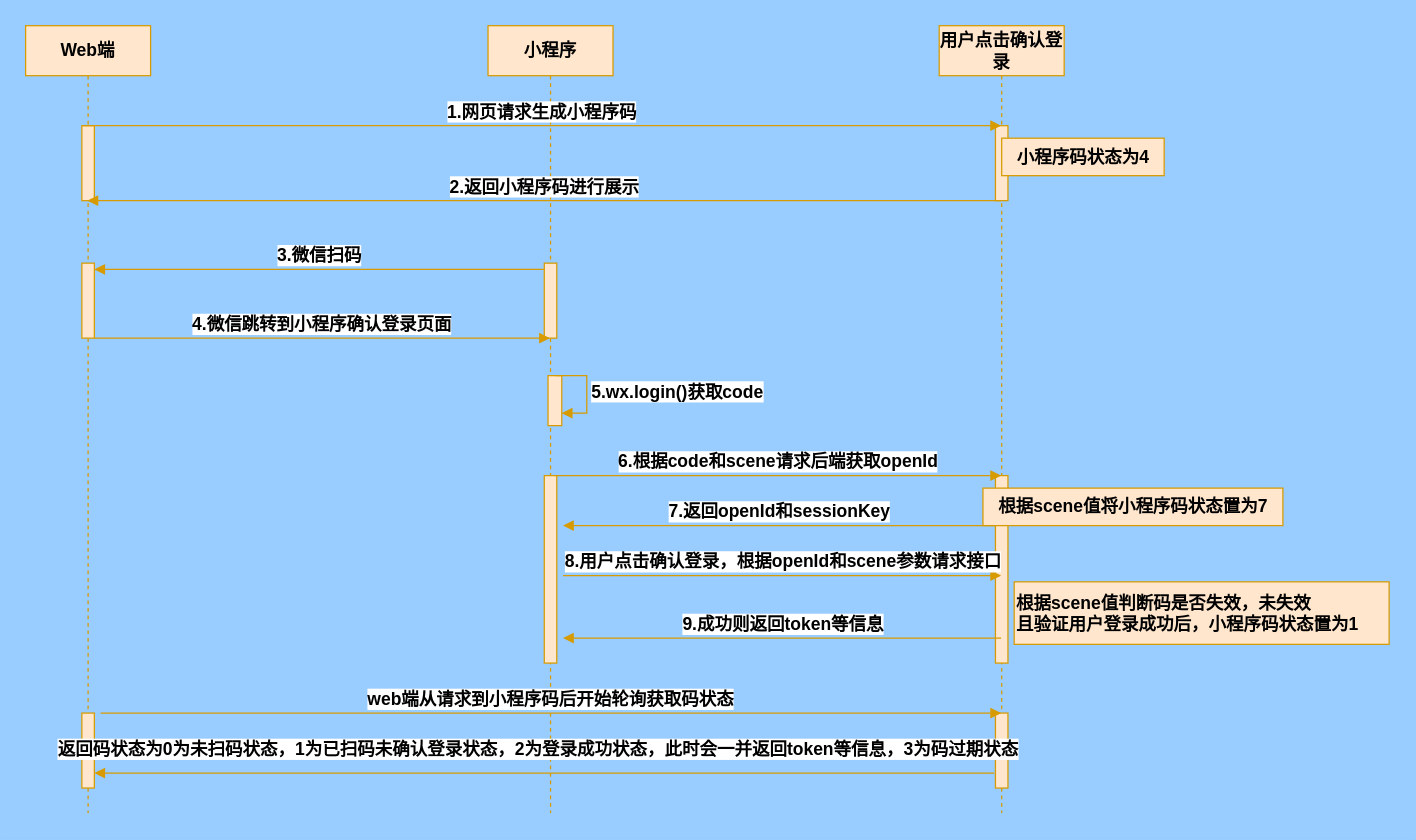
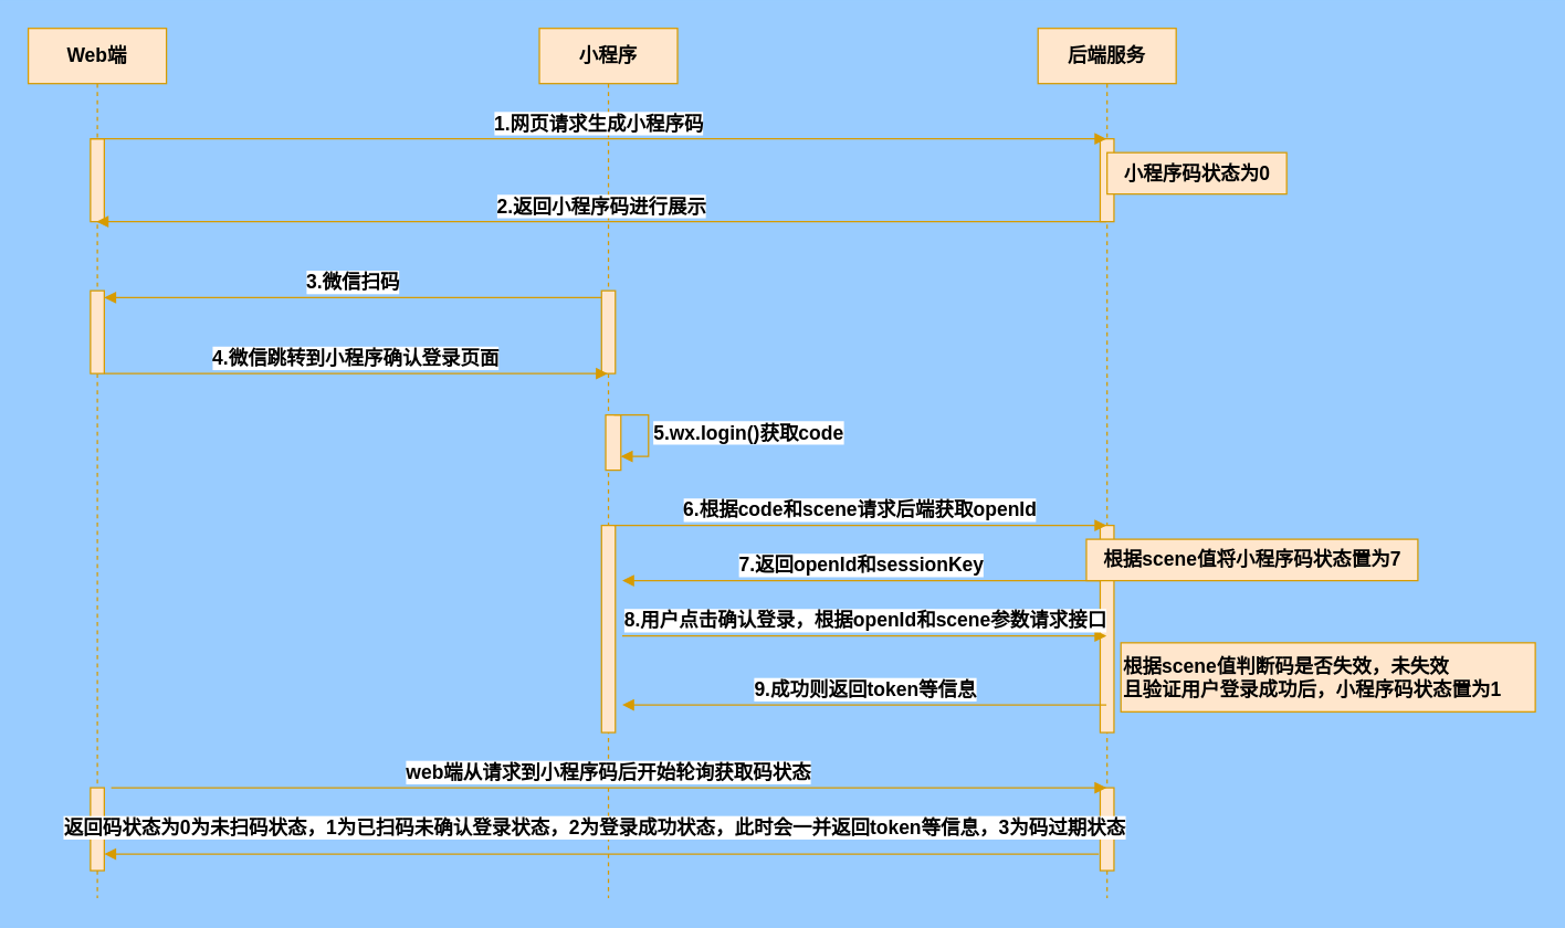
  <mxCell id="0" />
  <mxCell id="1" parent="0" />
  <mxCell id="2" value="Web端" style="shape=umlLifeline;perimeter=lifelinePerimeter;whiteSpace=wrap;html=1;container=1;dropTarget=0;collapsible=0;recursiveResize=0;outlineConnect=0;portConstraint=eastwest;newEdgeStyle={&quot;curved&quot;:0,&quot;rounded&quot;:0};fillColor=#ffe6cc;strokeColor=#d79b00;strokeWidth=1;fontStyle=1;fontSize=14;" parent="1" vertex="1"><mxGeometry x="20" y="20" width="100" height="630" as="geometry" /></mxCell>
  <mxCell id="3" value="" style="html=1;points=[[0,0,0,0,5],[0,1,0,0,-5],[1,0,0,0,5],[1,1,0,0,-5]];perimeter=orthogonalPerimeter;outlineConnect=0;targetShapes=umlLifeline;portConstraint=eastwest;newEdgeStyle={&quot;curved&quot;:0,&quot;rounded&quot;:0};fillColor=#ffe6cc;strokeColor=#d79b00;fontStyle=1;fontSize=14;" parent="2" vertex="1"><mxGeometry x="45" y="80" width="10" height="60" as="geometry" /></mxCell>
  <mxCell id="4" value="" style="html=1;points=[[0,0,0,0,5],[0,1,0,0,-5],[1,0,0,0,5],[1,1,0,0,-5]];perimeter=orthogonalPerimeter;outlineConnect=0;targetShapes=umlLifeline;portConstraint=eastwest;newEdgeStyle={&quot;curved&quot;:0,&quot;rounded&quot;:0};fillColor=#ffe6cc;strokeColor=#d79b00;fontStyle=1;fontSize=14;" parent="2" vertex="1"><mxGeometry x="45" y="190" width="10" height="60" as="geometry" /></mxCell>
  <mxCell id="5" value="" style="html=1;points=[[0,0,0,0,5],[0,1,0,0,-5],[1,0,0,0,5],[1,1,0,0,-5]];perimeter=orthogonalPerimeter;outlineConnect=0;targetShapes=umlLifeline;portConstraint=eastwest;newEdgeStyle={&quot;curved&quot;:0,&quot;rounded&quot;:0};fillColor=#ffe6cc;strokeColor=#d79b00;fontStyle=1;fontSize=14;" parent="2" vertex="1"><mxGeometry x="45" y="550" width="10" height="60" as="geometry" /></mxCell>
  <mxCell id="6" value="小程序" style="shape=umlLifeline;perimeter=lifelinePerimeter;whiteSpace=wrap;html=1;container=1;dropTarget=0;collapsible=0;recursiveResize=0;outlineConnect=0;portConstraint=eastwest;newEdgeStyle={&quot;curved&quot;:0,&quot;rounded&quot;:0};fillColor=#ffe6cc;strokeColor=#d79b00;fontStyle=1;fontSize=14;" parent="1" vertex="1"><mxGeometry x="390" y="20" width="100" height="630" as="geometry" /></mxCell>
  <mxCell id="7" value="" style="html=1;points=[[0,0,0,0,5],[0,1,0,0,-5],[1,0,0,0,5],[1,1,0,0,-5]];perimeter=orthogonalPerimeter;outlineConnect=0;targetShapes=umlLifeline;portConstraint=eastwest;newEdgeStyle={&quot;curved&quot;:0,&quot;rounded&quot;:0};fillColor=#ffe6cc;strokeColor=#d79b00;fontStyle=1;fontSize=14;" parent="6" vertex="1"><mxGeometry x="45" y="190" width="10" height="60" as="geometry" /></mxCell>
  <mxCell id="8" value="" style="html=1;points=[[0,0,0,0,5],[0,1,0,0,-5],[1,0,0,0,5],[1,1,0,0,-5]];perimeter=orthogonalPerimeter;outlineConnect=0;targetShapes=umlLifeline;portConstraint=eastwest;newEdgeStyle={&quot;curved&quot;:0,&quot;rounded&quot;:0};fillColor=#ffe6cc;strokeColor=#d79b00;fontStyle=1;fontSize=14;" parent="6" vertex="1"><mxGeometry x="48" y="280" width="11" height="40" as="geometry" /></mxCell>
  <mxCell id="9" value="&lt;span style=&quot;font-size: 14px;&quot;&gt;5.wx.login()获取code&lt;/span&gt;" style="html=1;align=left;spacingLeft=2;endArrow=block;rounded=0;edgeStyle=orthogonalEdgeStyle;curved=0;rounded=0;fillColor=#ffe6cc;strokeColor=#d79b00;fontStyle=1;fontSize=14;" parent="6" edge="1"><mxGeometry x="0.013" relative="1" as="geometry"><mxPoint x="54" y="280" as="sourcePoint" /><Array as="points"><mxPoint x="79" y="280" /><mxPoint x="79" y="310" /></Array><mxPoint x="59" y="310" as="targetPoint" /><mxPoint as="offset" /></mxGeometry></mxCell>
  <mxCell id="10" value="" style="html=1;points=[[0,0,0,0,5],[0,1,0,0,-5],[1,0,0,0,5],[1,1,0,0,-5]];perimeter=orthogonalPerimeter;outlineConnect=0;targetShapes=umlLifeline;portConstraint=eastwest;newEdgeStyle={&quot;curved&quot;:0,&quot;rounded&quot;:0};fillColor=#ffe6cc;strokeColor=#d79b00;fontStyle=1;fontSize=14;" parent="6" vertex="1"><mxGeometry x="45" y="360" width="10" height="150" as="geometry" /></mxCell>
- <mxCell id="11" value="用户点击确认登录" style="shape=umlLifeline;perimeter=lifelinePerimeter;whiteSpace=wrap;html=1;container=1;dropTarget=0;collapsible=0;recursiveResize=0;outlineConnect=0;portConstraint=eastwest;newEdgeStyle={&quot;curved&quot;:0,&quot;rounded&quot;:0};fillColor=#ffe6cc;strokeColor=#d79b00;fontStyle=1;fontSize=14;" parent="1" vertex="1"><mxGeometry x="751" y="20" width="100" height="630" as="geometry" /></mxCell>
+ <mxCell id="11" value="后端服务" style="shape=umlLifeline;perimeter=lifelinePerimeter;whiteSpace=wrap;html=1;container=1;dropTarget=0;collapsible=0;recursiveResize=0;outlineConnect=0;portConstraint=eastwest;newEdgeStyle={&quot;curved&quot;:0,&quot;rounded&quot;:0};fillColor=#ffe6cc;strokeColor=#d79b00;fontStyle=1;fontSize=14;" parent="1" vertex="1"><mxGeometry x="751" y="20" width="100" height="630" as="geometry" /></mxCell>
  <mxCell id="12" value="" style="html=1;points=[[0,0,0,0,5],[0,1,0,0,-5],[1,0,0,0,5],[1,1,0,0,-5]];perimeter=orthogonalPerimeter;outlineConnect=0;targetShapes=umlLifeline;portConstraint=eastwest;newEdgeStyle={&quot;curved&quot;:0,&quot;rounded&quot;:0};fillColor=#ffe6cc;strokeColor=#d79b00;fontStyle=1;fontSize=14;" parent="11" vertex="1"><mxGeometry x="45" y="80" width="10" height="60" as="geometry" /></mxCell>
  <mxCell id="13" value="" style="html=1;points=[[0,0,0,0,5],[0,1,0,0,-5],[1,0,0,0,5],[1,1,0,0,-5]];perimeter=orthogonalPerimeter;outlineConnect=0;targetShapes=umlLifeline;portConstraint=eastwest;newEdgeStyle={&quot;curved&quot;:0,&quot;rounded&quot;:0};fillColor=#ffe6cc;strokeColor=#d79b00;fontStyle=1;fontSize=14;" parent="11" vertex="1"><mxGeometry x="45" y="360" width="10" height="150" as="geometry" /></mxCell>
  <mxCell id="14" value="" style="html=1;points=[[0,0,0,0,5],[0,1,0,0,-5],[1,0,0,0,5],[1,1,0,0,-5]];perimeter=orthogonalPerimeter;outlineConnect=0;targetShapes=umlLifeline;portConstraint=eastwest;newEdgeStyle={&quot;curved&quot;:0,&quot;rounded&quot;:0};fillColor=#ffe6cc;strokeColor=#d79b00;fontStyle=1;fontSize=14;" parent="11" vertex="1"><mxGeometry x="45" y="550" width="10" height="60" as="geometry" /></mxCell>
  <mxCell id="15" value="&lt;span style=&quot;font-size: 14px;&quot;&gt;1.网页请求生成小程序码&lt;/span&gt;" style="html=1;verticalAlign=bottom;endArrow=block;curved=0;rounded=0;exitX=0;exitY=0;exitDx=0;exitDy=5;exitPerimeter=0;fillColor=#ffe6cc;strokeColor=#d79b00;fontStyle=1;fontSize=14;" parent="1" target="11" edge="1"><mxGeometry x="0.001" width="80" relative="1" as="geometry"><mxPoint x="65" y="100" as="sourcePoint" /><mxPoint x="569.5" y="100" as="targetPoint" /><mxPoint as="offset" /></mxGeometry></mxCell>
  <mxCell id="16" value="&lt;span style=&quot;font-size: 14px;&quot;&gt;2.返回小程序码进行展示&lt;/span&gt;" style="html=1;verticalAlign=bottom;endArrow=block;curved=0;rounded=0;fillColor=#ffe6cc;strokeColor=#d79b00;fontStyle=1;fontSize=14;" parent="1" source="11" edge="1"><mxGeometry x="0.001" width="80" relative="1" as="geometry"><mxPoint x="565" y="160" as="sourcePoint" /><mxPoint x="69.5" y="160" as="targetPoint" /><mxPoint as="offset" /></mxGeometry></mxCell>
  <mxCell id="17" value="&lt;span style=&quot;font-size: 14px;&quot;&gt;3.微信扫码&lt;/span&gt;" style="html=1;verticalAlign=bottom;endArrow=block;rounded=0;exitX=0;exitY=0;exitDx=0;exitDy=5;exitPerimeter=0;fillColor=#ffe6cc;strokeColor=#d79b00;fontStyle=1;fontSize=14;" parent="1" source="7" target="4" edge="1"><mxGeometry width="80" relative="1" as="geometry"><mxPoint x="405.5" y="210" as="sourcePoint" /><mxPoint x="80" y="210" as="targetPoint" /><mxPoint as="offset" /></mxGeometry></mxCell>
  <mxCell id="18" value="&lt;span style=&quot;font-size: 14px;&quot;&gt;4.微信跳转到小程序确认登录页面&lt;/span&gt;" style="html=1;verticalAlign=bottom;endArrow=block;curved=0;rounded=0;fillColor=#ffe6cc;strokeColor=#d79b00;fontStyle=1;fontSize=14;" parent="1" source="4" target="6" edge="1"><mxGeometry x="-0.001" width="80" relative="1" as="geometry"><mxPoint x="130" y="270" as="sourcePoint" /><mxPoint x="210" y="270" as="targetPoint" /><Array as="points"><mxPoint x="280" y="270" /></Array><mxPoint as="offset" /></mxGeometry></mxCell>
  <mxCell id="19" value="&lt;span style=&quot;font-size: 14px;&quot;&gt;6.根据code和scene请求后端获取openId&lt;/span&gt;" style="html=1;verticalAlign=bottom;endArrow=block;curved=0;rounded=0;fillColor=#ffe6cc;strokeColor=#d79b00;fontStyle=1;fontSize=14;" parent="1" target="11" edge="1"><mxGeometry x="-0.001" width="80" relative="1" as="geometry"><mxPoint x="444" y="380" as="sourcePoint" /><mxPoint x="524" y="380" as="targetPoint" /><mxPoint as="offset" /></mxGeometry></mxCell>
- <mxCell id="20" value="小程序码状态为4" style="text;html=1;align=center;verticalAlign=middle;resizable=0;points=[];autosize=1;strokeColor=#d79b00;fillColor=#ffe6cc;fontStyle=1;fontSize=14;" parent="1" vertex="1"><mxGeometry x="801" y="110" width="130" height="30" as="geometry" /></mxCell>
+ <mxCell id="20" value="小程序码状态为0" style="text;html=1;align=center;verticalAlign=middle;resizable=0;points=[];autosize=1;strokeColor=#d79b00;fillColor=#ffe6cc;fontStyle=1;fontSize=14;" parent="1" vertex="1"><mxGeometry x="801" y="110" width="130" height="30" as="geometry" /></mxCell>
  <mxCell id="21" value="&lt;span style=&quot;font-size: 14px;&quot;&gt;根据scene值将小程序码状态置为7&lt;/span&gt;" style="text;html=1;align=center;verticalAlign=middle;resizable=0;points=[];autosize=1;strokeColor=#d79b00;fillColor=#ffe6cc;fontStyle=1;fontSize=14;" parent="1" vertex="1"><mxGeometry x="786" y="390" width="240" height="30" as="geometry" /></mxCell>
  <mxCell id="22" value="&lt;span style=&quot;font-size: 14px;&quot;&gt;7.返回openId和sessionKey&lt;/span&gt;" style="html=1;verticalAlign=bottom;endArrow=block;curved=0;rounded=0;fillColor=#ffe6cc;strokeColor=#d79b00;fontStyle=1;fontSize=14;" parent="1" source="13" edge="1"><mxGeometry width="80" relative="1" as="geometry"><mxPoint x="400" y="290" as="sourcePoint" /><mxPoint x="450" y="420" as="targetPoint" /><Array as="points"><mxPoint x="590" y="420" /></Array></mxGeometry></mxCell>
  <mxCell id="23" value="&lt;span style=&quot;font-size: 14px;&quot;&gt;8.用户点击确认登录，根据openId和scene参数请求接口&lt;/span&gt;" style="html=1;verticalAlign=bottom;endArrow=block;curved=0;rounded=0;fillColor=#ffe6cc;strokeColor=#d79b00;fontStyle=1;fontSize=14;" parent="1" target="11" edge="1"><mxGeometry x="0.004" width="80" relative="1" as="geometry"><mxPoint x="450" y="460" as="sourcePoint" /><mxPoint x="530" y="460" as="targetPoint" /><mxPoint as="offset" /></mxGeometry></mxCell>
  <mxCell id="24" value="&lt;span style=&quot;font-size: 14px;&quot;&gt;9.成功则返回token等信息&lt;/span&gt;" style="html=1;verticalAlign=bottom;endArrow=block;curved=0;rounded=0;fillColor=#ffe6cc;strokeColor=#d79b00;fontStyle=1;fontSize=14;" parent="1" source="11" edge="1"><mxGeometry x="-0.001" width="80" relative="1" as="geometry"><mxPoint x="750" y="510" as="sourcePoint" /><mxPoint x="450" y="510" as="targetPoint" /><mxPoint as="offset" /></mxGeometry></mxCell>
  <mxCell id="25" value="&lt;span style=&quot;font-size: 14px;&quot;&gt;根据scene值判断码是否失效，未失效&lt;br style=&quot;font-size: 14px;&quot;&gt;且验证用户登录成功后，小程序码状态置为1&lt;/span&gt;" style="text;html=1;align=left;verticalAlign=middle;resizable=0;points=[];autosize=1;strokeColor=#d79b00;fillColor=#ffe6cc;fontStyle=1;fontSize=14;" parent="1" vertex="1"><mxGeometry x="811" y="465" width="300" height="50" as="geometry" /></mxCell>
  <mxCell id="26" value="&lt;span style=&quot;font-size: 14px;&quot;&gt;web端从请求到小程序码后开始轮询获取码状态&lt;/span&gt;" style="html=1;verticalAlign=bottom;endArrow=block;curved=0;rounded=0;fillColor=#ffe6cc;strokeColor=#d79b00;fontStyle=1;fontSize=14;" parent="1" target="11" edge="1"><mxGeometry x="-0.001" width="80" relative="1" as="geometry"><mxPoint x="80" y="570" as="sourcePoint" /><mxPoint x="360" y="380" as="targetPoint" /><mxPoint as="offset" /></mxGeometry></mxCell>
  <mxCell id="27" value="&lt;span style=&quot;font-size: 14px;&quot;&gt;返回码状态为0为未扫码状态，1为已扫码未确认登录状态，2为登录成功状态，此时会一并返回token等信息，3为码过期状态&lt;/span&gt;" style="html=1;verticalAlign=bottom;endArrow=block;rounded=0;exitX=-0.1;exitY=0.8;exitDx=0;exitDy=0;exitPerimeter=0;fillColor=#ffe6cc;strokeColor=#d79b00;fontStyle=1;fontSize=14;" parent="1" source="14" target="5" edge="1"><mxGeometry x="0.014" y="-8" width="80" relative="1" as="geometry"><mxPoint x="710" y="620" as="sourcePoint" /><mxPoint x="80" y="620" as="targetPoint" /><mxPoint as="offset" /></mxGeometry></mxCell>
